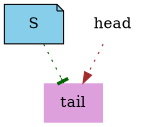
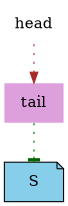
  digraph {
    node [shape=plaintext style=filled]
    edge [style=dotted]
    n1 [fillcolor=skyblue label=S shape=note]
    head [fillcolor=white]
    tail [fillcolor=plum]
    head -> tail [arrowhead=normal color=brown]
-   n1 -> tail [arrowhead=tee color=darkgreen]
+   tail -> n1 [arrowhead=tee color=darkgreen]
  }
